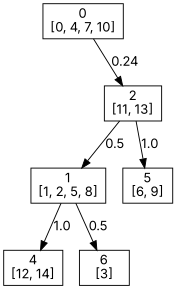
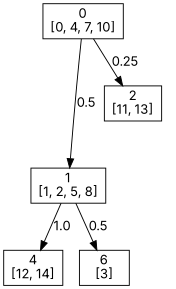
  digraph {
    fontname=Inter
    node [fontname=Inter shape=box]
    edge [fontname=Inter]
    n1 [label="0\n[0, 4, 7, 10]"]
    n2 [label="1\n[1, 2, 5, 8]"]
    n3 [label="2\n[11, 13]"]
    n4 [label="4\n[12, 14]"]
    n5 [label="6\n[3]"]
-   n6 [label="5\n[6, 9]"]
-   n3 -> n2 [label=0.5]
-   n1 -> n3 [label=0.24]
+   n1 -> n2 [label=0.5]
+   n1 -> n3 [label=0.25]
    n2 -> n4 [label=1.0]
    n2 -> n5 [label=0.5]
-   n3 -> n6 [label=1.0]
  }
